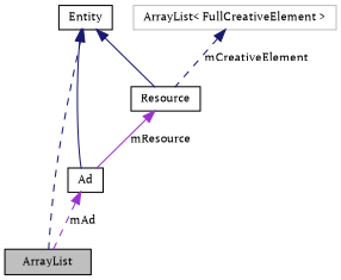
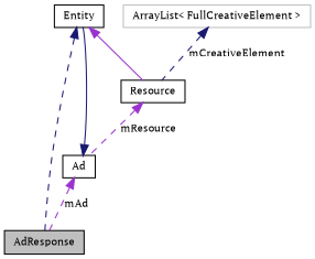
  digraph {
    fontname="PT Serif"
    node [color=black fontname="PT Serif" fontsize=10 shape=record]
    edge [color=midnightblue dir=back fontname="PT Serif" fontsize=10 labelfontname="FreeSans.ttf" labelfontsize=10 style=dashed]
-   n1 [fillcolor=grey75 fontcolor=black height=0.2 label=ArrayList style=filled width=0.4]
+   n1 [fillcolor=grey75 fontcolor=black height=0.2 label=AdResponse style=filled width=0.4]
    n2 [height=0.2 label=Entity width=0.4]
    n3 [height=0.2 label=Ad width=0.4]
    n4 [height=0.2 label=Resource width=0.4]
    n5 [color=grey75 height=0.2 label="ArrayList\< FullCreativeElement \>" width=0.4]
    n2 -> n1
-   n2 -> n3 [style=solid]
-   n2 -> n4 [style=solid]
+   n3 -> n2 [style=solid]
+   n2 -> n4 [color=darkorchid3 style=solid]
    n3 -> n1 [color=darkorchid3 label=mAd]
-   n4 -> n3 [color=darkorchid3 label=mResource style=solid]
+   n4 -> n3 [color=darkorchid3 label=mResource]
    n5 -> n4 [label=mCreativeElement]
  }
